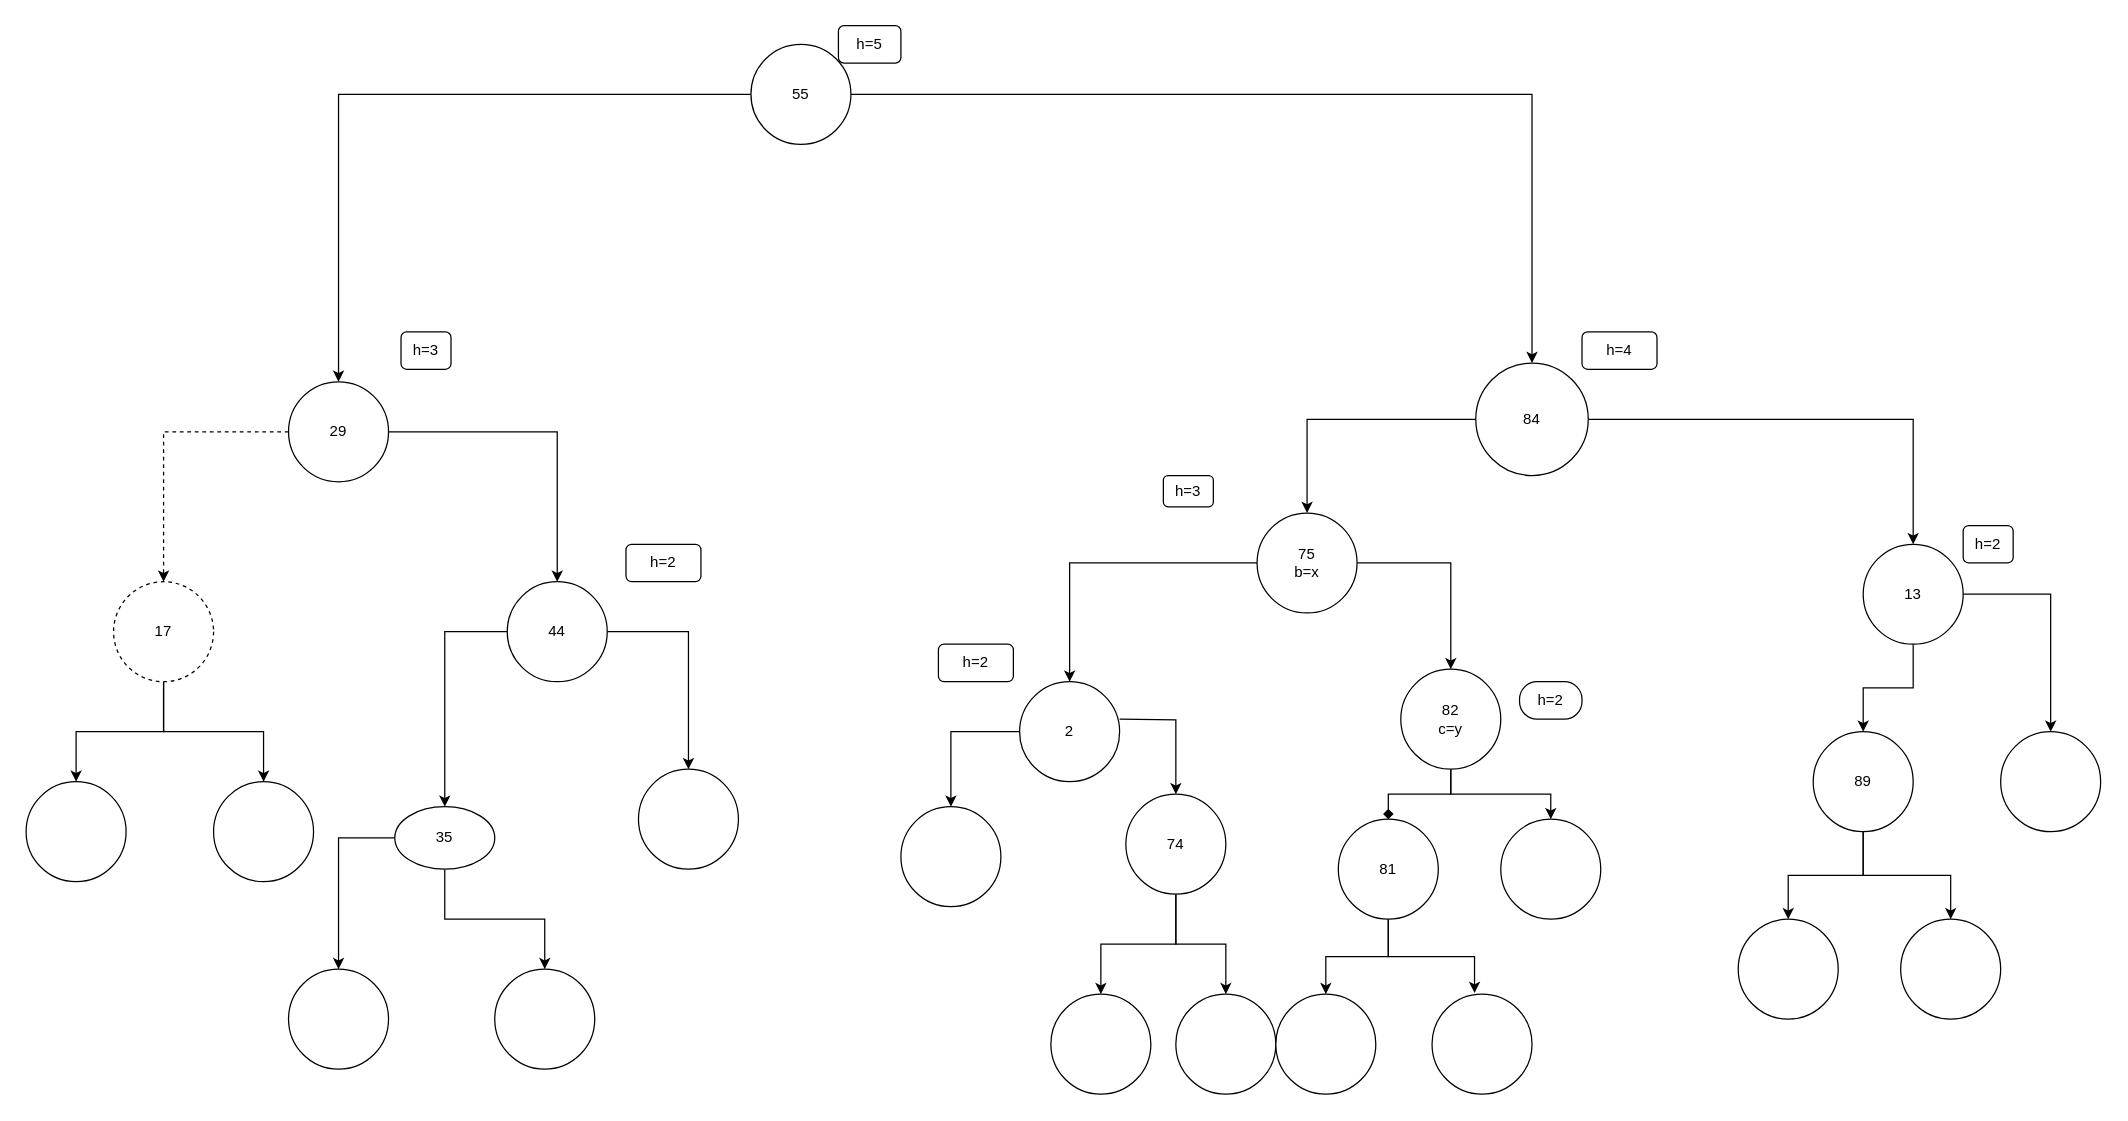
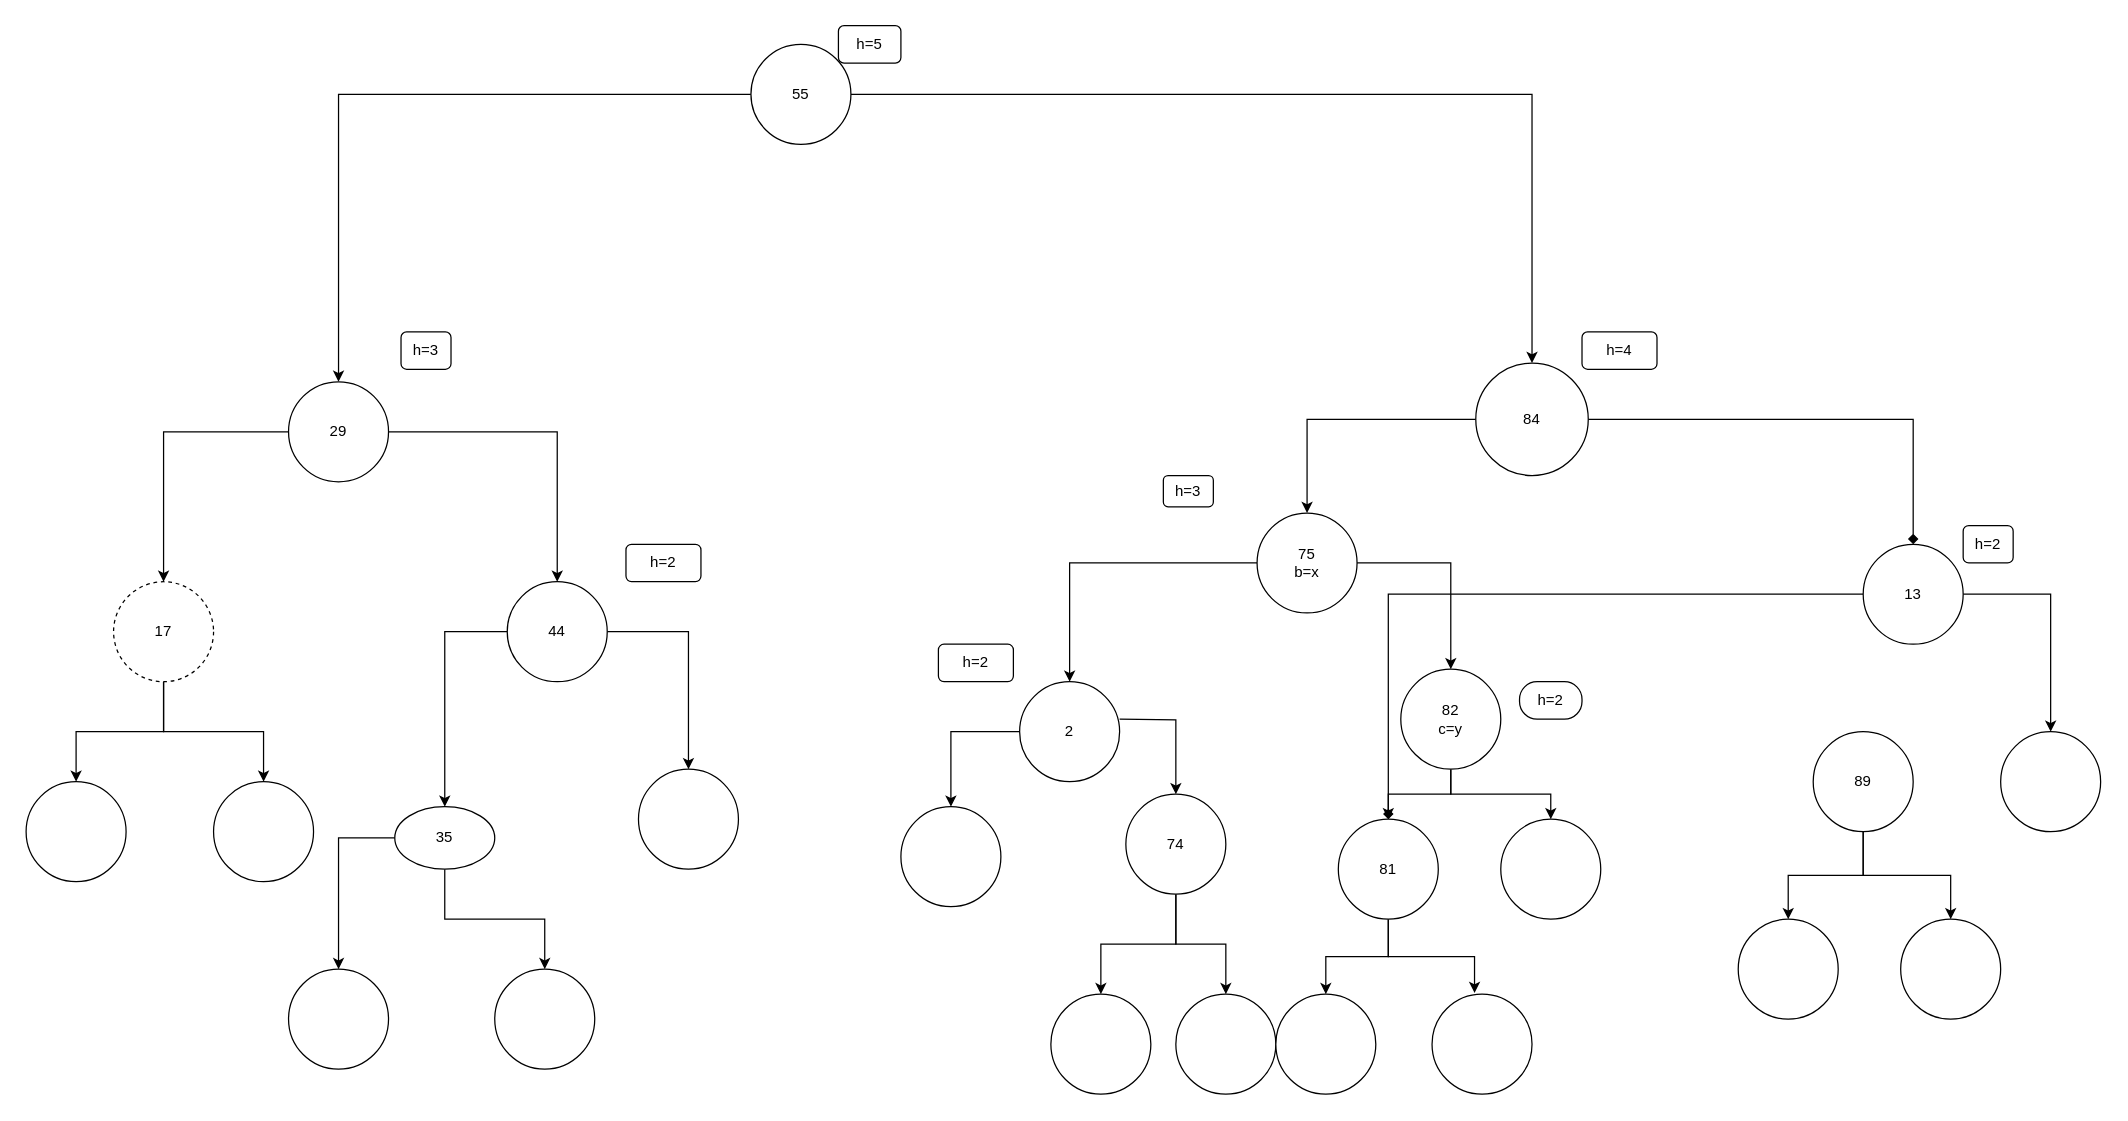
  <mxCell id="0" />
  <mxCell id="1" parent="0" />
  <mxCell id="2" value="" style="edgeStyle=orthogonalEdgeStyle;rounded=0;orthogonalLoop=1;jettySize=auto;html=1;entryX=0.5;entryY=0;entryDx=0;entryDy=0;" parent="1" source="4" target="7" edge="1"><mxGeometry relative="1" as="geometry"><mxPoint x="330" y="285" as="targetPoint" /></mxGeometry></mxCell>
  <mxCell id="3" value="" style="edgeStyle=orthogonalEdgeStyle;rounded=0;orthogonalLoop=1;jettySize=auto;html=1;entryX=0.5;entryY=0;entryDx=0;entryDy=0;" parent="1" source="4" target="24" edge="1"><mxGeometry relative="1" as="geometry"><mxPoint x="760" y="75" as="targetPoint" /></mxGeometry></mxCell>
  <mxCell id="4" value="55" style="ellipse;whiteSpace=wrap;html=1;aspect=fixed;" parent="1" vertex="1"><mxGeometry x="600" y="35" width="80" height="80" as="geometry" /></mxCell>
- <mxCell id="5" value="" style="edgeStyle=orthogonalEdgeStyle;rounded=0;orthogonalLoop=1;jettySize=auto;html=1;entryX=0.5;entryY=0;entryDx=0;entryDy=0;dashed=1;" parent="1" source="7" target="13" edge="1"><mxGeometry relative="1" as="geometry"><mxPoint x="270" y="465" as="targetPoint" /></mxGeometry></mxCell>
+ <mxCell id="5" value="" style="edgeStyle=orthogonalEdgeStyle;rounded=0;orthogonalLoop=1;jettySize=auto;html=1;entryX=0.5;entryY=0;entryDx=0;entryDy=0;" parent="1" source="7" target="13" edge="1"><mxGeometry relative="1" as="geometry"><mxPoint x="270" y="465" as="targetPoint" /></mxGeometry></mxCell>
  <mxCell id="6" value="" style="edgeStyle=orthogonalEdgeStyle;rounded=0;orthogonalLoop=1;jettySize=auto;html=1;entryX=0.5;entryY=0;entryDx=0;entryDy=0;" parent="1" source="7" target="10" edge="1"><mxGeometry relative="1" as="geometry"><mxPoint x="390" y="345" as="targetPoint" /></mxGeometry></mxCell>
  <mxCell id="7" value="29" style="ellipse;whiteSpace=wrap;html=1;aspect=fixed;" parent="1" vertex="1"><mxGeometry x="230" y="305" width="80" height="80" as="geometry" /></mxCell>
  <mxCell id="8" value="" style="edgeStyle=orthogonalEdgeStyle;rounded=0;orthogonalLoop=1;jettySize=auto;html=1;entryX=0.5;entryY=0;entryDx=0;entryDy=0;" parent="1" source="10" target="18" edge="1"><mxGeometry relative="1" as="geometry"><mxPoint x="390" y="605" as="targetPoint" /></mxGeometry></mxCell>
  <mxCell id="9" value="" style="edgeStyle=orthogonalEdgeStyle;rounded=0;orthogonalLoop=1;jettySize=auto;html=1;entryX=0.5;entryY=0;entryDx=0;entryDy=0;" parent="1" source="10" target="21" edge="1"><mxGeometry relative="1" as="geometry"><mxPoint x="565" y="505" as="targetPoint" /></mxGeometry></mxCell>
  <mxCell id="10" value="44" style="ellipse;whiteSpace=wrap;html=1;aspect=fixed;" parent="1" vertex="1"><mxGeometry x="405" y="465" width="80" height="80" as="geometry" /></mxCell>
  <mxCell id="11" value="" style="edgeStyle=orthogonalEdgeStyle;rounded=0;orthogonalLoop=1;jettySize=auto;html=1;entryX=0.5;entryY=0;entryDx=0;entryDy=0;" parent="1" source="13" target="15" edge="1"><mxGeometry relative="1" as="geometry"><mxPoint x="100" y="615" as="targetPoint" /></mxGeometry></mxCell>
  <mxCell id="12" value="" style="edgeStyle=orthogonalEdgeStyle;rounded=0;orthogonalLoop=1;jettySize=auto;html=1;entryX=0.5;entryY=0;entryDx=0;entryDy=0;" parent="1" source="13" target="14" edge="1"><mxGeometry relative="1" as="geometry"><mxPoint x="250" y="505" as="targetPoint" /></mxGeometry></mxCell>
  <mxCell id="13" value="17" style="ellipse;whiteSpace=wrap;html=1;aspect=fixed;dashed=1;" parent="1" vertex="1"><mxGeometry x="90" y="465" width="80" height="80" as="geometry" /></mxCell>
  <mxCell id="14" value="" style="ellipse;whiteSpace=wrap;html=1;aspect=fixed;" parent="1" vertex="1"><mxGeometry x="170" y="625" width="80" height="80" as="geometry" /></mxCell>
  <mxCell id="15" value="" style="ellipse;whiteSpace=wrap;html=1;aspect=fixed;" parent="1" vertex="1"><mxGeometry x="20" y="625" width="80" height="80" as="geometry" /></mxCell>
  <mxCell id="16" value="" style="edgeStyle=orthogonalEdgeStyle;rounded=0;orthogonalLoop=1;jettySize=auto;html=1;entryX=0.5;entryY=0;entryDx=0;entryDy=0;" parent="1" source="18" target="20" edge="1"><mxGeometry relative="1" as="geometry"><mxPoint x="360" y="775" as="targetPoint" /></mxGeometry></mxCell>
  <mxCell id="17" value="" style="edgeStyle=orthogonalEdgeStyle;rounded=0;orthogonalLoop=1;jettySize=auto;html=1;entryX=0.5;entryY=0;entryDx=0;entryDy=0;" parent="1" source="18" target="19" edge="1"><mxGeometry relative="1" as="geometry"><mxPoint x="480" y="655" as="targetPoint" /></mxGeometry></mxCell>
  <mxCell id="18" value="35" style="ellipse;whiteSpace=wrap;html=1;aspect=fixed;" parent="1" vertex="1"><mxGeometry x="315" y="645" width="80" height="50" as="geometry" /></mxCell>
  <mxCell id="19" value="" style="ellipse;whiteSpace=wrap;html=1;aspect=fixed;" parent="1" vertex="1"><mxGeometry x="395" y="775" width="80" height="80" as="geometry" /></mxCell>
  <mxCell id="20" value="" style="ellipse;whiteSpace=wrap;html=1;aspect=fixed;" parent="1" vertex="1"><mxGeometry x="230" y="775" width="80" height="80" as="geometry" /></mxCell>
  <mxCell id="21" value="" style="ellipse;whiteSpace=wrap;html=1;aspect=fixed;" parent="1" vertex="1"><mxGeometry x="510" y="615" width="80" height="80" as="geometry" /></mxCell>
- <mxCell id="22" value="" style="edgeStyle=orthogonalEdgeStyle;rounded=0;orthogonalLoop=1;jettySize=auto;html=1;entryX=0.5;entryY=0;entryDx=0;entryDy=0;" parent="1" source="24" target="53" edge="1"><mxGeometry relative="1" as="geometry"><mxPoint x="1190" y="270" as="targetPoint" /></mxGeometry></mxCell>
+ <mxCell id="22" value="" style="edgeStyle=orthogonalEdgeStyle;rounded=0;orthogonalLoop=1;jettySize=auto;html=1;entryX=0.5;entryY=0;entryDx=0;entryDy=0;endArrow=diamond;" parent="1" source="24" target="53" edge="1"><mxGeometry relative="1" as="geometry"><mxPoint x="1190" y="270" as="targetPoint" /></mxGeometry></mxCell>
  <mxCell id="23" value="" style="edgeStyle=orthogonalEdgeStyle;rounded=0;orthogonalLoop=1;jettySize=auto;html=1;entryX=0.5;entryY=0;entryDx=0;entryDy=0;" parent="1" source="24" target="33" edge="1"><mxGeometry relative="1" as="geometry"><mxPoint x="1100" y="335" as="targetPoint" /></mxGeometry></mxCell>
  <mxCell id="24" value="84" style="ellipse;whiteSpace=wrap;html=1;aspect=fixed;" parent="1" vertex="1"><mxGeometry x="1180" y="290" width="90" height="90" as="geometry" /></mxCell>
  <mxCell id="25" value="2" style="ellipse;whiteSpace=wrap;html=1;aspect=fixed;" parent="1" vertex="1"><mxGeometry x="815" y="545" width="80" height="80" as="geometry" /></mxCell>
  <mxCell id="26" value="" style="edgeStyle=orthogonalEdgeStyle;rounded=0;orthogonalLoop=1;jettySize=auto;html=1;entryX=0.5;entryY=0;entryDx=0;entryDy=0;endArrow=diamond;" parent="1" source="28" target="36" edge="1"><mxGeometry relative="1" as="geometry"><mxPoint x="1160" y="695" as="targetPoint" /></mxGeometry></mxCell>
  <mxCell id="27" value="" style="edgeStyle=orthogonalEdgeStyle;rounded=0;orthogonalLoop=1;jettySize=auto;html=1;entryX=0.5;entryY=0;entryDx=0;entryDy=0;" parent="1" source="28" target="30" edge="1"><mxGeometry relative="1" as="geometry"><mxPoint x="1280" y="575" as="targetPoint" /></mxGeometry></mxCell>
  <mxCell id="28" value="82&lt;br&gt;c=y" style="ellipse;whiteSpace=wrap;html=1;aspect=fixed;" parent="1" vertex="1"><mxGeometry x="1120" y="535" width="80" height="80" as="geometry" /></mxCell>
  <mxCell id="29" value="" style="ellipse;whiteSpace=wrap;html=1;aspect=fixed;" parent="1" vertex="1"><mxGeometry x="720" y="645" width="80" height="80" as="geometry" /></mxCell>
  <mxCell id="30" value="" style="ellipse;whiteSpace=wrap;html=1;aspect=fixed;" parent="1" vertex="1"><mxGeometry x="1200" y="655" width="80" height="80" as="geometry" /></mxCell>
  <mxCell id="31" value="" style="edgeStyle=orthogonalEdgeStyle;rounded=0;orthogonalLoop=1;jettySize=auto;html=1;entryX=0.5;entryY=0;entryDx=0;entryDy=0;" parent="1" source="33" target="28" edge="1"><mxGeometry relative="1" as="geometry"><mxPoint x="1120" y="450" as="targetPoint" /></mxGeometry></mxCell>
  <mxCell id="32" value="" style="edgeStyle=orthogonalEdgeStyle;rounded=0;orthogonalLoop=1;jettySize=auto;html=1;entryX=0.5;entryY=0;entryDx=0;entryDy=0;" parent="1" source="33" target="25" edge="1"><mxGeometry relative="1" as="geometry"><mxPoint x="855" y="535" as="targetPoint" /></mxGeometry></mxCell>
  <mxCell id="33" value="75&lt;br&gt;b=x" style="ellipse;whiteSpace=wrap;html=1;aspect=fixed;" parent="1" vertex="1"><mxGeometry x="1005" y="410" width="80" height="80" as="geometry" /></mxCell>
  <mxCell id="34" value="" style="edgeStyle=orthogonalEdgeStyle;rounded=0;orthogonalLoop=1;jettySize=auto;html=1;entryX=0.5;entryY=0;entryDx=0;entryDy=0;" parent="1" source="36" target="42" edge="1"><mxGeometry relative="1" as="geometry"><mxPoint x="1090" y="815" as="targetPoint" /></mxGeometry></mxCell>
  <mxCell id="35" value="" style="edgeStyle=orthogonalEdgeStyle;rounded=0;orthogonalLoop=1;jettySize=auto;html=1;entryX=0.425;entryY=-0.012;entryDx=0;entryDy=0;entryPerimeter=0;" parent="1" source="36" target="43" edge="1"><mxGeometry relative="1" as="geometry" /></mxCell>
  <mxCell id="36" value="81" style="ellipse;whiteSpace=wrap;html=1;aspect=fixed;" parent="1" vertex="1"><mxGeometry x="1070" y="655" width="80" height="80" as="geometry" /></mxCell>
  <mxCell id="37" value="" style="edgeStyle=orthogonalEdgeStyle;rounded=0;orthogonalLoop=1;jettySize=auto;html=1;" edge="1" parent="1" source="39" target="40"><mxGeometry relative="1" as="geometry" /></mxCell>
  <mxCell id="38" value="" style="edgeStyle=orthogonalEdgeStyle;rounded=0;orthogonalLoop=1;jettySize=auto;html=1;" edge="1" parent="1" source="39" target="41"><mxGeometry relative="1" as="geometry" /></mxCell>
  <mxCell id="39" value="74" style="ellipse;whiteSpace=wrap;html=1;aspect=fixed;" parent="1" vertex="1"><mxGeometry x="900" y="635" width="80" height="80" as="geometry" /></mxCell>
  <mxCell id="40" value="" style="ellipse;whiteSpace=wrap;html=1;aspect=fixed;" vertex="1" parent="1"><mxGeometry x="840" y="795" width="80" height="80" as="geometry" /></mxCell>
  <mxCell id="41" value="" style="ellipse;whiteSpace=wrap;html=1;aspect=fixed;" vertex="1" parent="1"><mxGeometry x="940" y="795" width="80" height="80" as="geometry" /></mxCell>
  <mxCell id="42" value="" style="ellipse;whiteSpace=wrap;html=1;aspect=fixed;" parent="1" vertex="1"><mxGeometry x="1020" y="795" width="80" height="80" as="geometry" /></mxCell>
  <mxCell id="43" value="" style="ellipse;whiteSpace=wrap;html=1;aspect=fixed;" parent="1" vertex="1"><mxGeometry x="1145" y="795" width="80" height="80" as="geometry" /></mxCell>
  <mxCell id="44" value="" style="edgeStyle=orthogonalEdgeStyle;rounded=0;orthogonalLoop=1;jettySize=auto;html=1;" parent="1" source="46" target="48" edge="1"><mxGeometry relative="1" as="geometry" /></mxCell>
  <mxCell id="45" value="" style="edgeStyle=orthogonalEdgeStyle;rounded=0;orthogonalLoop=1;jettySize=auto;html=1;" parent="1" source="46" target="47" edge="1"><mxGeometry relative="1" as="geometry" /></mxCell>
  <mxCell id="46" value="89" style="ellipse;whiteSpace=wrap;html=1;aspect=fixed;" parent="1" vertex="1"><mxGeometry x="1450" y="585" width="80" height="80" as="geometry" /></mxCell>
  <mxCell id="47" value="" style="ellipse;whiteSpace=wrap;html=1;aspect=fixed;" parent="1" vertex="1"><mxGeometry x="1390" y="735" width="80" height="80" as="geometry" /></mxCell>
  <mxCell id="48" value="" style="ellipse;whiteSpace=wrap;html=1;aspect=fixed;" parent="1" vertex="1"><mxGeometry x="1520" y="735" width="80" height="80" as="geometry" /></mxCell>
  <mxCell id="49" value="" style="edgeStyle=orthogonalEdgeStyle;rounded=0;orthogonalLoop=1;jettySize=auto;html=1;entryX=0.5;entryY=0;entryDx=0;entryDy=0;" parent="1" target="39" edge="1"><mxGeometry relative="1" as="geometry"><mxPoint x="975" y="575" as="targetPoint" /><mxPoint x="895" y="575" as="sourcePoint" /></mxGeometry></mxCell>
  <mxCell id="50" value="" style="edgeStyle=orthogonalEdgeStyle;rounded=0;orthogonalLoop=1;jettySize=auto;html=1;exitX=0;exitY=0.5;exitDx=0;exitDy=0;entryX=0.5;entryY=0;entryDx=0;entryDy=0;" parent="1" source="25" target="29" edge="1"><mxGeometry relative="1" as="geometry"><mxPoint x="815" y="575" as="sourcePoint" /><mxPoint x="760" y="645" as="targetPoint" /></mxGeometry></mxCell>
- <mxCell id="51" value="" style="edgeStyle=orthogonalEdgeStyle;rounded=0;orthogonalLoop=1;jettySize=auto;html=1;entryX=0.5;entryY=0;entryDx=0;entryDy=0;" parent="1" source="53" target="46" edge="1"><mxGeometry relative="1" as="geometry"><mxPoint x="1410" y="505" as="targetPoint" /></mxGeometry></mxCell>
+ <mxCell id="51" value="" style="edgeStyle=orthogonalEdgeStyle;rounded=0;orthogonalLoop=1;jettySize=auto;html=1;" parent="1" source="53" target="36" edge="1"><mxGeometry relative="1" as="geometry"><mxPoint x="1410" y="505" as="targetPoint" /></mxGeometry></mxCell>
  <mxCell id="52" value="" style="edgeStyle=orthogonalEdgeStyle;rounded=0;orthogonalLoop=1;jettySize=auto;html=1;" parent="1" source="53" target="54" edge="1"><mxGeometry relative="1" as="geometry" /></mxCell>
  <mxCell id="53" value="13" style="ellipse;whiteSpace=wrap;html=1;aspect=fixed;" parent="1" vertex="1"><mxGeometry x="1490" y="435" width="80" height="80" as="geometry" /></mxCell>
  <mxCell id="54" value="" style="ellipse;whiteSpace=wrap;html=1;aspect=fixed;" parent="1" vertex="1"><mxGeometry x="1600" y="585" width="80" height="80" as="geometry" /></mxCell>
  <mxCell id="55" value="h=2" style="rounded=1;whiteSpace=wrap;html=1;arcSize=47;" parent="1" vertex="1"><mxGeometry x="1215" y="545" width="50" height="30" as="geometry" /></mxCell>
  <mxCell id="56" value="h=2" style="rounded=1;whiteSpace=wrap;html=1;" parent="1" vertex="1"><mxGeometry x="500" y="435" width="60" height="30" as="geometry" /></mxCell>
  <mxCell id="57" value="h=3" style="rounded=1;whiteSpace=wrap;html=1;" parent="1" vertex="1"><mxGeometry x="320" y="265" width="40" height="30" as="geometry" /></mxCell>
  <mxCell id="58" value="h=2" style="rounded=1;whiteSpace=wrap;html=1;" parent="1" vertex="1"><mxGeometry x="750" y="515" width="60" height="30" as="geometry" /></mxCell>
  <mxCell id="59" value="h=3" style="rounded=1;whiteSpace=wrap;html=1;" parent="1" vertex="1"><mxGeometry x="930" y="380" width="40" height="25" as="geometry" /></mxCell>
  <mxCell id="60" value="h=2" style="rounded=1;whiteSpace=wrap;html=1;" parent="1" vertex="1"><mxGeometry x="1570" y="420" width="40" height="30" as="geometry" /></mxCell>
  <mxCell id="61" value="h=4" style="rounded=1;whiteSpace=wrap;html=1;" parent="1" vertex="1"><mxGeometry x="1265" y="265" width="60" height="30" as="geometry" /></mxCell>
  <mxCell id="62" value="h=5" style="rounded=1;whiteSpace=wrap;html=1;" parent="1" vertex="1"><mxGeometry x="670" y="20" width="50" height="30" as="geometry" /></mxCell>
